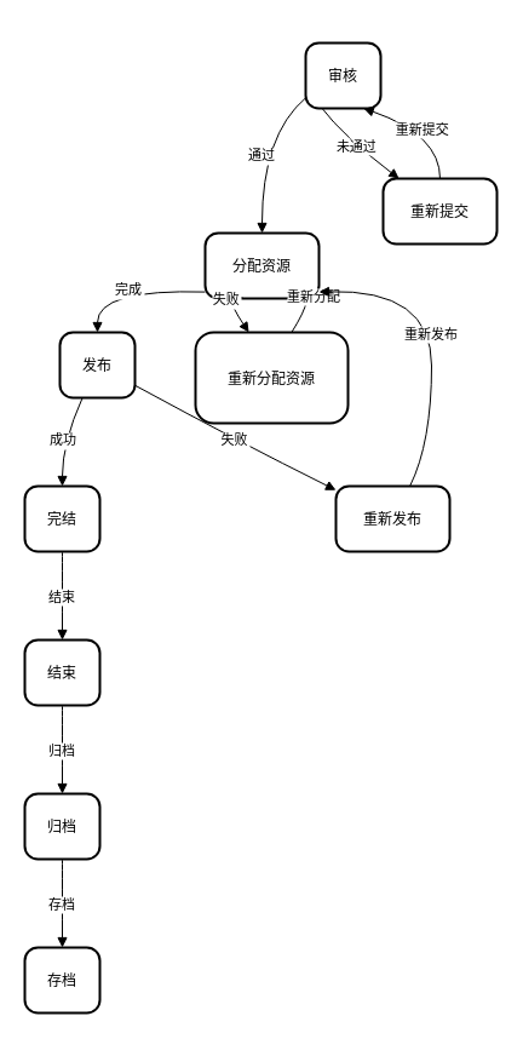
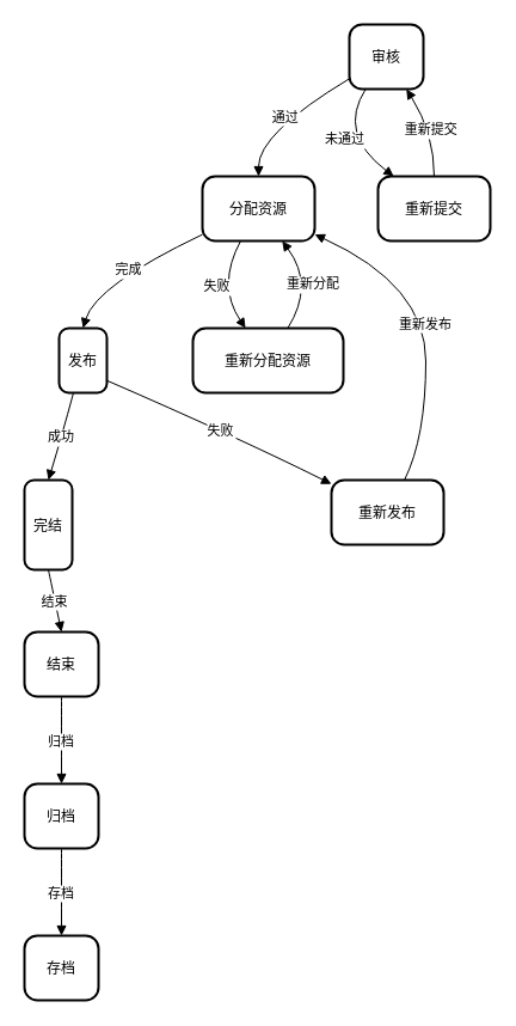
  <mxCell id="0" />
  <mxCell id="1" parent="0" />
- <mxCell id="2" value="审核" style="rounded=1;arcSize=20;strokeWidth=2" vertex="1" parent="1"><mxGeometry x="252" y="35" width="62" height="54" as="geometry" /></mxCell>
- <mxCell id="3" value="分配资源" style="rounded=1;arcSize=20;strokeWidth=2" vertex="1" parent="1"><mxGeometry x="169" y="192" width="94" height="54" as="geometry" /></mxCell>
+ <mxCell id="2" value="审核" style="rounded=1;arcSize=20;strokeWidth=2" vertex="1" parent="1"><mxGeometry x="292" y="20" width="62" height="54" as="geometry" /></mxCell>
+ <mxCell id="3" value="分配资源" style="rounded=1;arcSize=20;strokeWidth=2" vertex="1" parent="1"><mxGeometry x="169" y="147" width="94" height="54" as="geometry" /></mxCell>
  <mxCell id="4" value="重新提交" style="rounded=1;arcSize=20;strokeWidth=2" vertex="1" parent="1"><mxGeometry x="316" y="147" width="94" height="54" as="geometry" /></mxCell>
- <mxCell id="5" value="发布" style="rounded=1;arcSize=20;strokeWidth=2" vertex="1" parent="1"><mxGeometry x="49" y="274" width="62" height="54" as="geometry" /></mxCell>
- <mxCell id="6" value="重新分配资源" style="rounded=1;arcSize=20;strokeWidth=2" vertex="1" parent="1"><mxGeometry x="161" y="274" width="126" height="75" as="geometry" /></mxCell>
- <mxCell id="7" value="完结" style="rounded=1;arcSize=20;strokeWidth=2" vertex="1" parent="1"><mxGeometry x="20" y="401" width="62" height="54" as="geometry" /></mxCell>
+ <mxCell id="5" value="发布" style="rounded=1;arcSize=20;strokeWidth=2" vertex="1" parent="1"><mxGeometry x="49" y="274" width="40" height="54" as="geometry" /></mxCell>
+ <mxCell id="6" value="重新分配资源" style="rounded=1;arcSize=20;strokeWidth=2" vertex="1" parent="1"><mxGeometry x="161" y="274" width="126" height="54" as="geometry" /></mxCell>
+ <mxCell id="7" value="完结" style="rounded=1;arcSize=20;strokeWidth=2" vertex="1" parent="1"><mxGeometry x="20" y="401" width="40" height="75" as="geometry" /></mxCell>
  <mxCell id="8" value="重新发布" style="rounded=1;arcSize=20;strokeWidth=2" vertex="1" parent="1"><mxGeometry x="277" y="401" width="94" height="54" as="geometry" /></mxCell>
  <mxCell id="9" value="结束" style="rounded=1;arcSize=20;strokeWidth=2" vertex="1" parent="1"><mxGeometry x="20" y="528" width="62" height="54" as="geometry" /></mxCell>
  <mxCell id="10" value="归档" style="rounded=1;arcSize=20;strokeWidth=2" vertex="1" parent="1"><mxGeometry x="20" y="655" width="62" height="54" as="geometry" /></mxCell>
  <mxCell id="11" value="存档" style="rounded=1;arcSize=20;strokeWidth=2" vertex="1" parent="1"><mxGeometry x="20" y="782" width="62" height="54" as="geometry" /></mxCell>
  <mxCell id="12" value="通过" style="curved=1;startArrow=none;endArrow=block;exitX=0;exitY=0.84;entryX=0.5;entryY=0;" edge="1" parent="1" source="2" target="3"><mxGeometry relative="1" as="geometry"><Array as="points"><mxPoint x="216" y="111" /></Array></mxGeometry></mxCell>
  <mxCell id="13" value="未通过" style="curved=1;startArrow=none;endArrow=block;exitX=0.22;exitY=1;entryX=0.14;entryY=0;" edge="1" parent="1" source="2" target="4"><mxGeometry relative="1" as="geometry"><Array as="points"><mxPoint x="282" y="111" /></Array></mxGeometry></mxCell>
  <mxCell id="14" value="完成" style="curved=1;startArrow=none;endArrow=block;exitX=0;exitY=0.9;entryX=0.5;entryY=0;" edge="1" parent="1" source="3" target="5"><mxGeometry relative="1" as="geometry"><Array as="points"><mxPoint x="80" y="238" /></Array></mxGeometry></mxCell>
  <mxCell id="15" value="失败" style="curved=1;startArrow=none;endArrow=block;exitX=0.34;exitY=1;entryX=0.35;entryY=0;" edge="1" parent="1" source="3" target="6"><mxGeometry relative="1" as="geometry"><Array as="points"><mxPoint x="181" y="238" /></Array></mxGeometry></mxCell>
  <mxCell id="16" value="重新提交" style="curved=1;startArrow=none;endArrow=block;exitX=0.5;exitY=0;entryX=0.77;entryY=1;" edge="1" parent="1" source="4" target="2"><mxGeometry relative="1" as="geometry"><Array as="points"><mxPoint x="363" y="111" /></Array></mxGeometry></mxCell>
  <mxCell id="17" value="重新分配" style="curved=1;startArrow=none;endArrow=block;exitX=0.63;exitY=0;entryX=0.71;entryY=1;" edge="1" parent="1" source="6" target="3"><mxGeometry relative="1" as="geometry"><Array as="points"><mxPoint x="263" y="238" /></Array></mxGeometry></mxCell>
  <mxCell id="18" value="成功" style="curved=1;startArrow=none;endArrow=block;exitX=0.3;exitY=1;entryX=0.5;entryY=0;" edge="1" parent="1" source="5" target="7"><mxGeometry relative="1" as="geometry"><Array as="points"><mxPoint x="51" y="365" /></Array></mxGeometry></mxCell>
  <mxCell id="19" value="失败" style="curved=1;startArrow=none;endArrow=block;exitX=1;exitY=0.81;entryX=0;entryY=0.06;" edge="1" parent="1" source="5" target="8"><mxGeometry relative="1" as="geometry"><Array as="points"><mxPoint x="198" y="365" /></Array></mxGeometry></mxCell>
  <mxCell id="20" value="重新发布" style="curved=1;startArrow=none;endArrow=block;exitX=0.65;exitY=0;entryX=1;entryY=0.9;" edge="1" parent="1" source="8" target="3"><mxGeometry relative="1" as="geometry"><Array as="points"><mxPoint x="356" y="365" /><mxPoint x="356" y="238" /></Array></mxGeometry></mxCell>
  <mxCell id="21" value="结束" style="curved=1;startArrow=none;endArrow=block;exitX=0.5;exitY=1;entryX=0.5;entryY=0;" edge="1" parent="1" source="7" target="9"><mxGeometry relative="1" as="geometry"><Array as="points" /></mxGeometry></mxCell>
  <mxCell id="22" value="归档" style="curved=1;startArrow=none;endArrow=block;exitX=0.5;exitY=1;entryX=0.5;entryY=0;" edge="1" parent="1" source="9" target="10"><mxGeometry relative="1" as="geometry"><Array as="points" /></mxGeometry></mxCell>
  <mxCell id="23" value="存档" style="curved=1;startArrow=none;endArrow=block;exitX=0.5;exitY=1;entryX=0.5;entryY=0;" edge="1" parent="1" source="10" target="11"><mxGeometry relative="1" as="geometry"><Array as="points" /></mxGeometry></mxCell>
